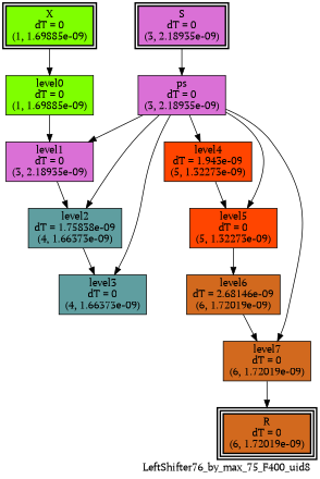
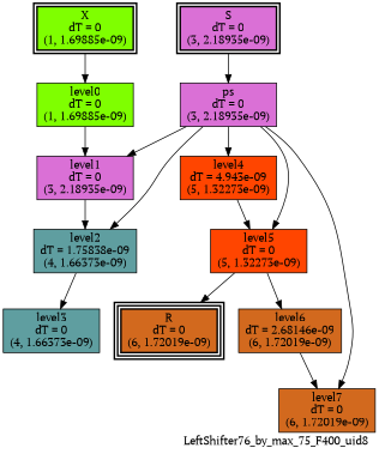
  digraph {
    fontname="PT Serif"
    label=LeftShifter76_by_max_75_F400_uid8
    labeljust=right
    labelloc=bottom
    nodesep=0.25
    ranksep=0.5
    node [color=black fillcolor=orchid fontname="PT Serif" peripheries=1 shape=box style=filled]
    edge [arrowhead=normal arrowsize=1.0 arrowtail=normal color=black dir=forward fontname="PT Serif"]
    n1 [fillcolor=chartreuse label="X\ndT = 0\n(1, 1.69885e-09)" peripheries=2 style="bold, filled"]
    n2 [label="S\ndT = 0\n(3, 2.18935e-09)" peripheries=2 style="bold, filled"]
    n3 [fillcolor=chocolate label="R\ndT = 0\n(6, 1.72019e-09)" peripheries=3 style="bold, filled"]
    n4 [fillcolor=chartreuse label="level0\ndT = 0\n(1, 1.69885e-09)"]
    n5 [label="ps\ndT = 0\n(3, 2.18935e-09)"]
    n6 [label="level1\ndT = 0\n(3, 2.18935e-09)"]
    n7 [fillcolor=cadetblue label="level2\ndT = 1.75838e-09\n(4, 1.66373e-09)"]
    n8 [fillcolor=cadetblue label="level3\ndT = 0\n(4, 1.66373e-09)"]
-   n9 [fillcolor=orangered label="level4\ndT = 1.943e-09\n(5, 1.32273e-09)"]
+   n9 [fillcolor=orangered label="level4\ndT = 4.943e-09\n(5, 1.32273e-09)"]
    n10 [fillcolor=orangered label="level5\ndT = 0\n(5, 1.32273e-09)"]
    n11 [fillcolor=chocolate label="level7\ndT = 0\n(6, 1.72019e-09)"]
    n12 [fillcolor=chocolate label="level6\ndT = 2.68146e-09\n(6, 1.72019e-09)"]
    subgraph sub_1 {
      rank=same
      n1
      n2
    }
    subgraph sub_2 {
      rank=same
      n3
    }
    n1 -> n4
    n2 -> n5
    n4 -> n6
    n5 -> n6
    n5 -> n7
-   n5 -> n8
    n5 -> n9
    n5 -> n10
    n5 -> n11
    n6 -> n7
    n7 -> n8
    n9 -> n10
    n10 -> n12
-   n11 -> n3
+   n10 -> n3
    n12 -> n11
  }
